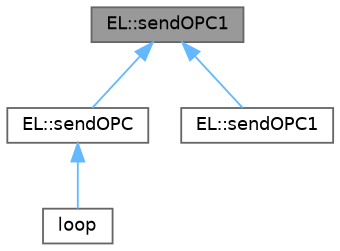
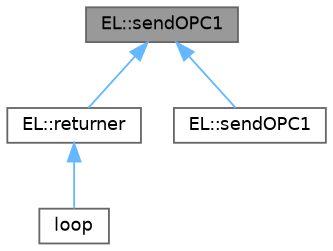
  digraph {
    rankdir=TB
    node [color=grey40 fillcolor=white fontname=Helvetica fontsize=10 shape=box style=filled]
    edge [color=steelblue1 dir=back fontname=Helvetica fontsize=10 labelfontname=Helvetica labelfontsize=10 style=solid]
    n1 [color=gray40 fillcolor=grey60 fontcolor=black height=0.2 label="EL::sendOPC1" width=0.4]
-   n2 [height=0.2 label="EL::sendOPC" width=0.4]
+   n2 [height=0.2 label="EL::returner" width=0.4]
    n3 [height=0.2 label="EL::sendOPC1" width=0.4]
    n4 [height=0.2 label=loop width=0.4]
    n1 -> n2
    n1 -> n3
    n2 -> n4
  }
